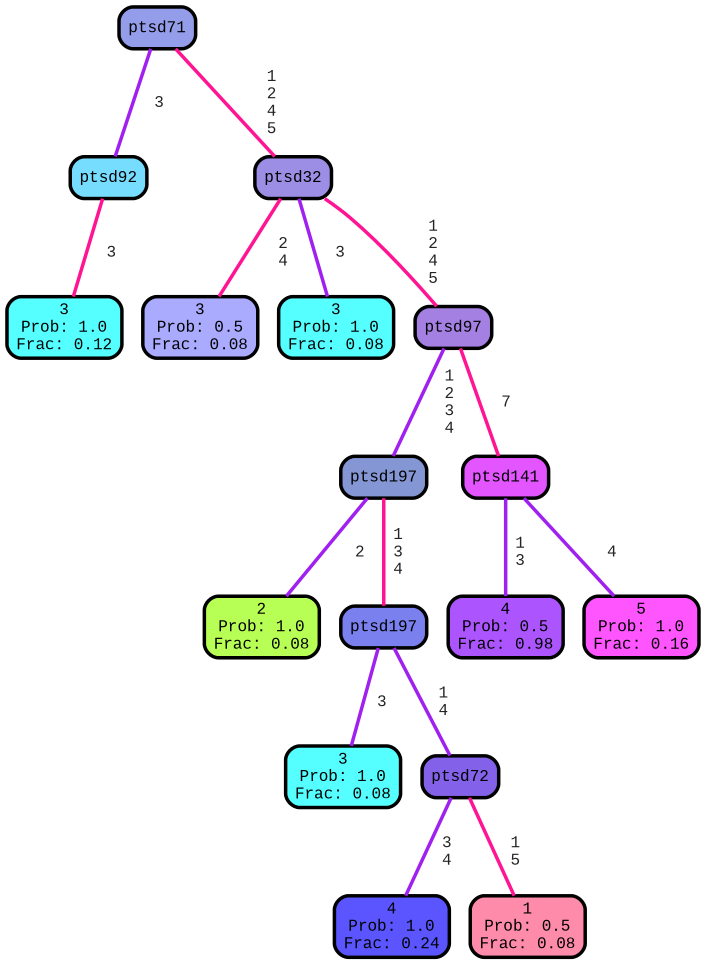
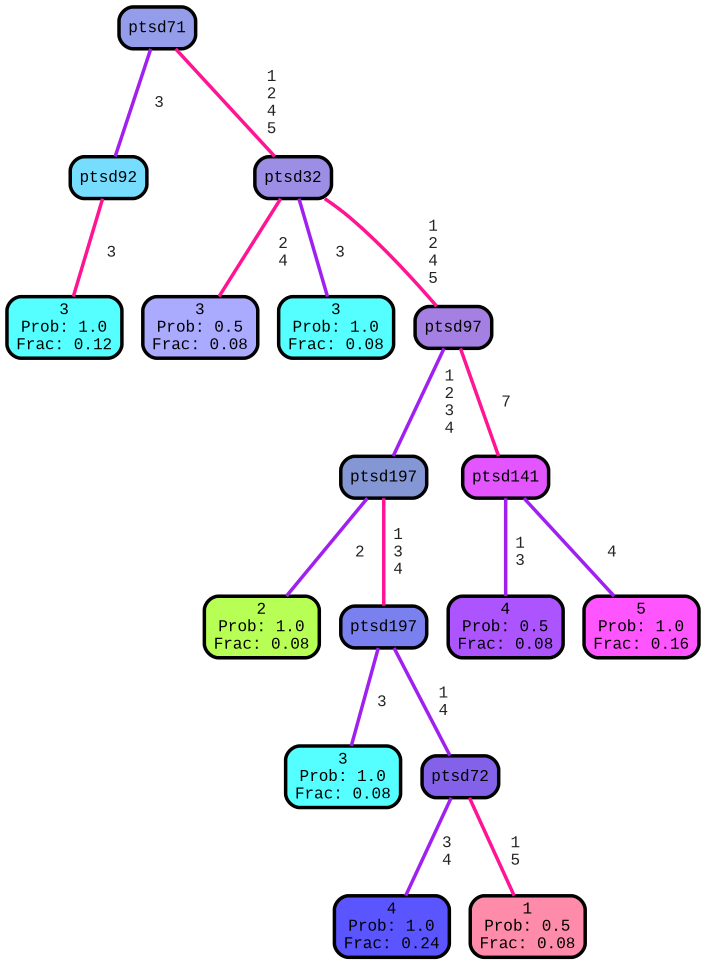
  graph {
    fontname="Liberation Mono"
    ranksep="0 equally"
    splines=straight
    node [color=black fillcolor="#55ffff" fontcolor=black fontname="Liberation Mono" penwidth=3 shape=box style="filled, rounded"]
    edge [color=purple fontcolor=grey14 fontname="Liberation Mono" fontweight=bold penwidth=3 style=bold]
    n1 [label="3\nProb: 1.0\nFrac: 0.12"]
    n2 [fillcolor="#77ddff" label=ptsd92]
    n3 [fillcolor="#aaaaff" label="3\nProb: 0.5\nFrac: 0.08"]
    n4 [fillcolor="#949dea" label=ptsd71]
    n5 [fillcolor="#9c8de5" label=ptsd32]
    n6 [label="3\nProb: 1.0\nFrac: 0.08"]
    n7 [fillcolor="#a480e2" label=ptsd97]
    n8 [fillcolor="#8496d4" label=ptsd197]
    n9 [fillcolor="#e355ff" label=ptsd141]
    n10 [fillcolor="#b8ff55" label="2\nProb: 1.0\nFrac: 0.08"]
    n11 [fillcolor="#7a81ee" label=ptsd197]
    n12 [label="3\nProb: 1.0\nFrac: 0.08"]
    n13 [fillcolor="#8362e9" label=ptsd72]
    n14 [fillcolor="#5a55ff" label="4\nProb: 1.0\nFrac: 0.24"]
    n15 [fillcolor="#ff8baa" label="1\nProb: 0.5\nFrac: 0.08"]
-   n16 [fillcolor="#ac55ff" label="4\nProb: 0.5\nFrac: 0.98"]
+   n16 [fillcolor="#ac55ff" label="4\nProb: 0.5\nFrac: 0.08"]
    n17 [fillcolor="#ff55ff" label="5\nProb: 1.0\nFrac: 0.16"]
    subgraph sub_1 {
      rank=same
    }
    n2 -- n1 [color=deeppink label=" 3" style=solid]
    n4 -- n2 [label=" 3"]
    n4 -- n5 [color=deeppink label=" 1\n 2\n 4\n 5"]
    n5 -- n3 [color=deeppink label=" 2\n 4" style=solid]
    n5 -- n6 [label=" 3" style=solid]
    n5 -- n7 [color=deeppink label=" 1\n 2\n 4\n 5"]
    n7 -- n8 [label=" 1\n 2\n 3\n 4"]
    n7 -- n9 [color=deeppink label=" 7"]
    n8 -- n10 [label=" 2"]
    n8 -- n11 [color=deeppink label=" 1\n 3\n 4" style=solid]
    n9 -- n16 [label=" 1\n 3"]
    n9 -- n17 [label=" 4" style=solid]
    n11 -- n12 [label=" 3"]
    n11 -- n13 [label=" 1\n 4"]
    n13 -- n14 [label=" 3\n 4" style=solid]
    n13 -- n15 [color=deeppink label=" 1\n 5" style=solid]
  }
